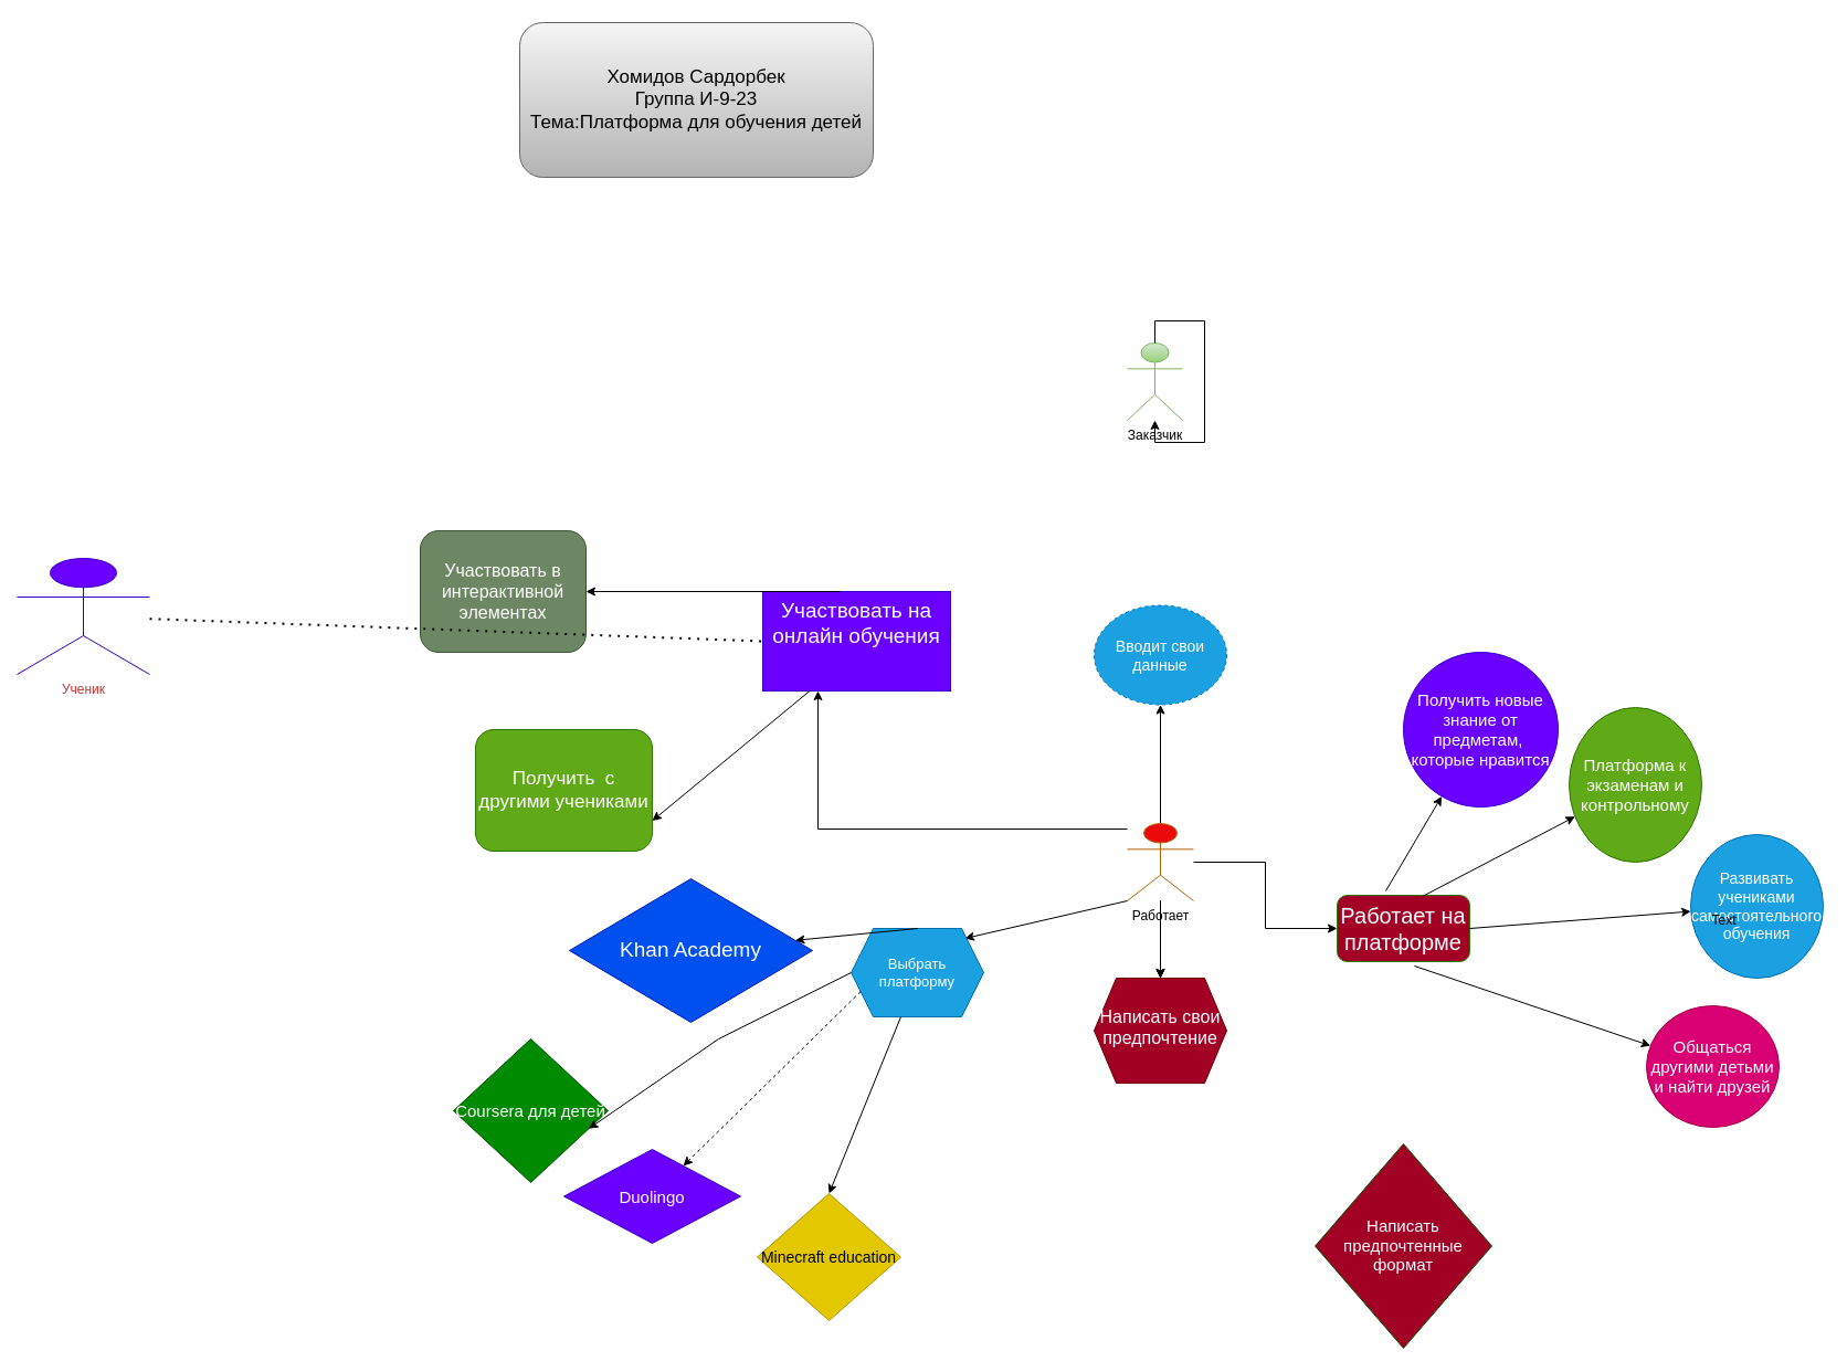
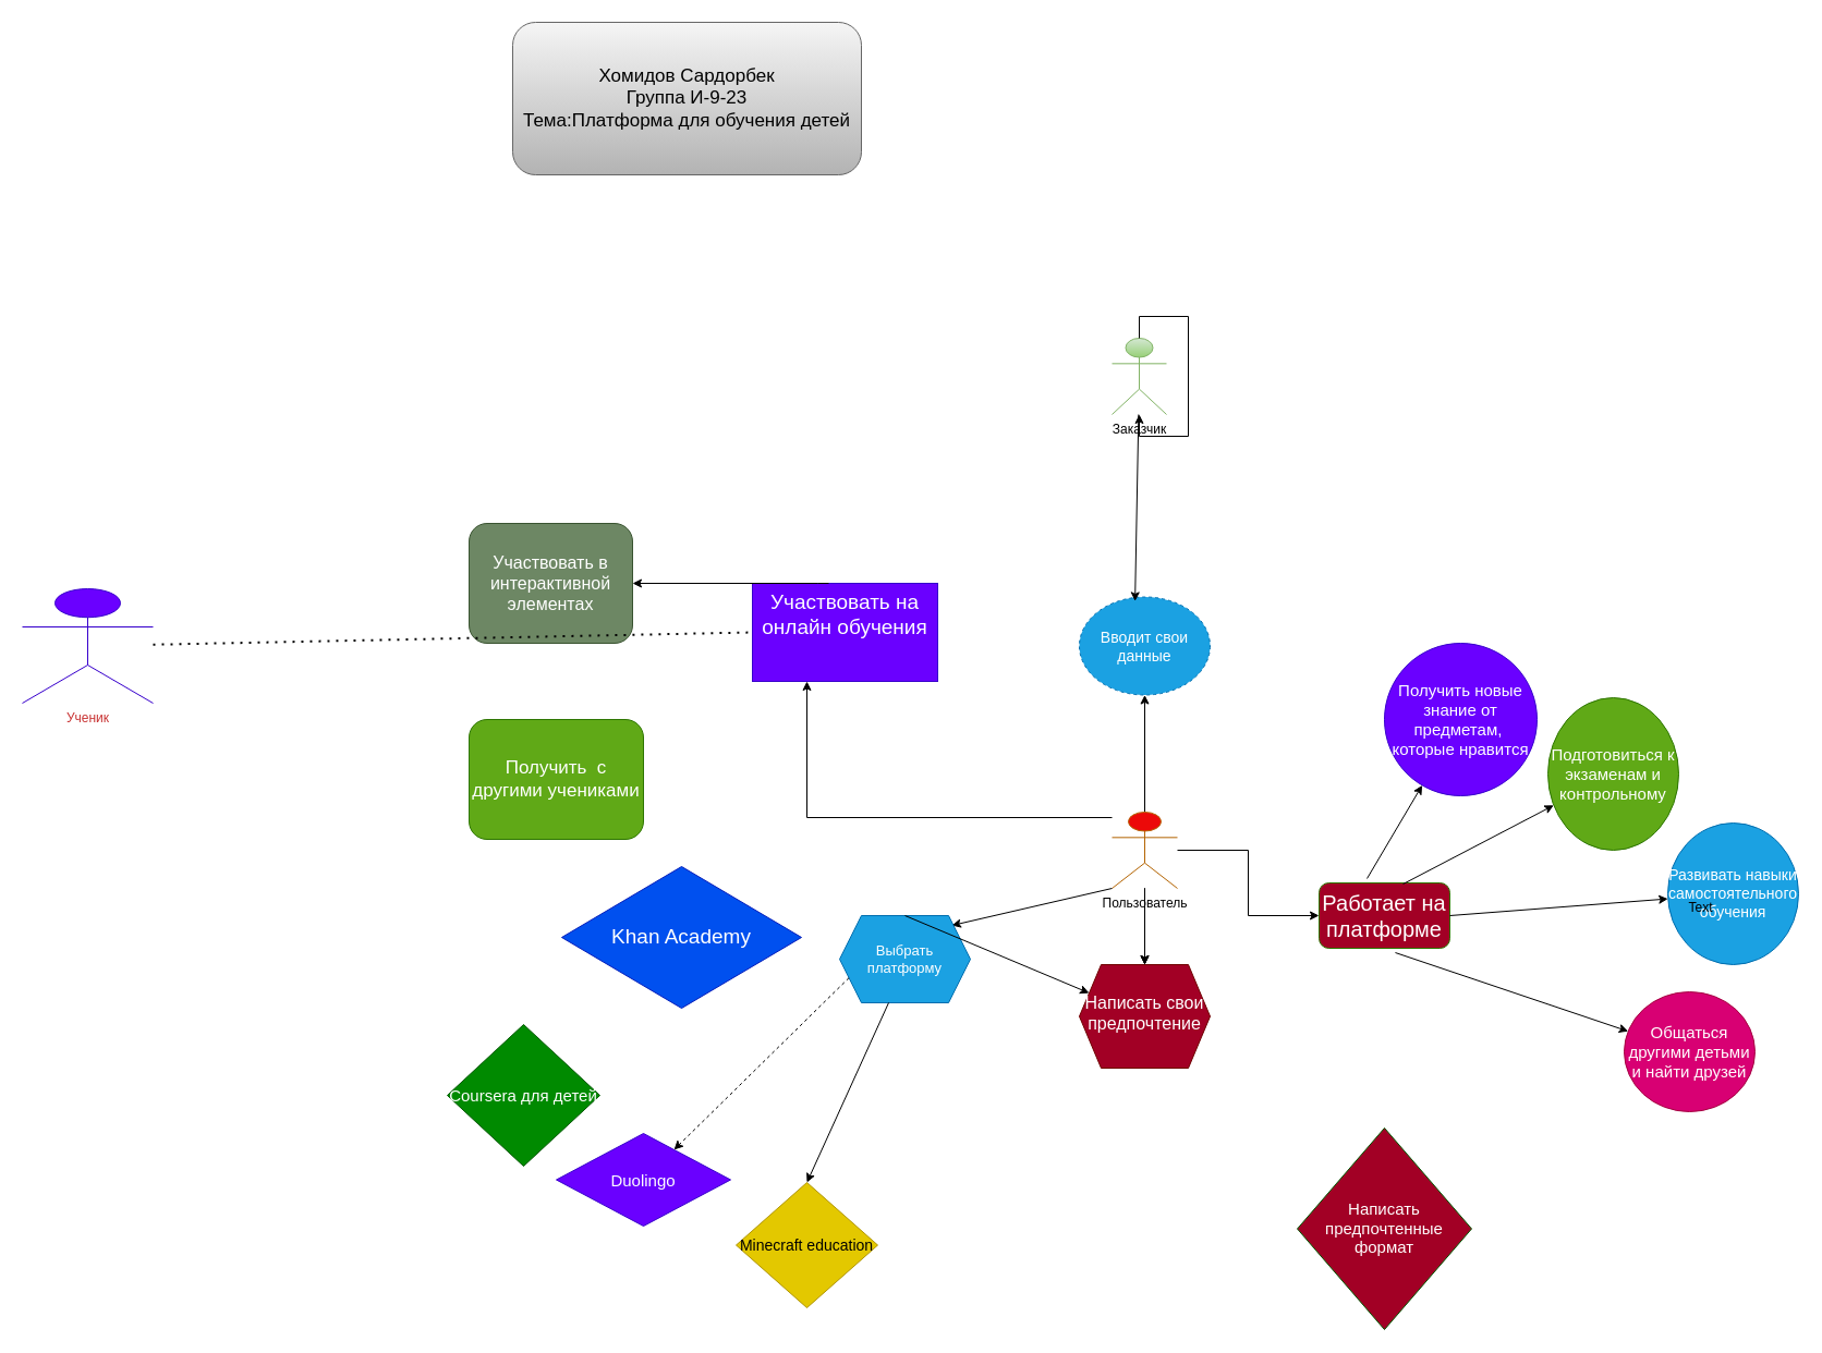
  <mxCell id="0" />
  <mxCell id="1" parent="0" />
  <mxCell id="2" value="Хомидов Сардорбек&lt;div style=&quot;font-size: 17px;&quot;&gt;Группа И-9-23&lt;/div&gt;&lt;div style=&quot;font-size: 17px;&quot;&gt;Тема:Платформа для обучения детей&lt;/div&gt;" style="rounded=1;whiteSpace=wrap;html=1;fillColor=#f5f5f5;gradientColor=#b3b3b3;strokeColor=#666666;fontSize=17;" parent="1" vertex="1"><mxGeometry x="470" y="20" width="320" height="140" as="geometry" /></mxCell>
  <mxCell id="3" value="" style="edgeStyle=orthogonalEdgeStyle;rounded=0;orthogonalLoop=1;jettySize=auto;html=1;entryX=0.5;entryY=1;entryDx=0;entryDy=0;" parent="1" source="9" target="10" edge="1"><mxGeometry relative="1" as="geometry"><mxPoint x="1050" y="665" as="targetPoint" /></mxGeometry></mxCell>
  <mxCell id="4" value="" style="edgeStyle=orthogonalEdgeStyle;rounded=0;orthogonalLoop=1;jettySize=auto;html=1;" parent="1" source="9" target="11" edge="1"><mxGeometry relative="1" as="geometry" /></mxCell>
  <mxCell id="5" value="" style="edgeStyle=orthogonalEdgeStyle;rounded=0;orthogonalLoop=1;jettySize=auto;html=1;" parent="1" source="9" target="12" edge="1"><mxGeometry relative="1" as="geometry" /></mxCell>
  <mxCell id="6" value="" style="edgeStyle=orthogonalEdgeStyle;rounded=0;orthogonalLoop=1;jettySize=auto;html=1;" parent="1" source="9" target="13" edge="1"><mxGeometry relative="1" as="geometry"><Array as="points"><mxPoint x="740" y="750" /></Array></mxGeometry></mxCell>
  <mxCell id="7" value="" style="edgeStyle=orthogonalEdgeStyle;rounded=0;orthogonalLoop=1;jettySize=auto;html=1;" parent="1" source="9" target="12" edge="1"><mxGeometry relative="1" as="geometry" /></mxCell>
  <mxCell id="8" value="" style="edgeStyle=orthogonalEdgeStyle;rounded=0;orthogonalLoop=1;jettySize=auto;html=1;" parent="1" source="9" target="12" edge="1"><mxGeometry relative="1" as="geometry" /></mxCell>
- <mxCell id="9" value="Работает&lt;div&gt;&lt;br&gt;&lt;/div&gt;" style="shape=umlActor;verticalLabelPosition=bottom;verticalAlign=top;html=1;outlineConnect=0;fillColor=#ec0909;strokeColor=#b46504;" parent="1" vertex="1"><mxGeometry x="1020" y="745" width="60" height="70" as="geometry" /></mxCell>
+ <mxCell id="9" value="Пользователь&lt;div&gt;&lt;br&gt;&lt;/div&gt;" style="shape=umlActor;verticalLabelPosition=bottom;verticalAlign=top;html=1;outlineConnect=0;fillColor=#ec0909;strokeColor=#b46504;" parent="1" vertex="1"><mxGeometry x="1020" y="745" width="60" height="70" as="geometry" /></mxCell>
  <mxCell id="10" value="&lt;span style=&quot;font-size: 14px;&quot;&gt;Вводит свои данные&lt;/span&gt;" style="ellipse;whiteSpace=wrap;html=1;fillColor=#1ba1e2;fontColor=#ffffff;strokeColor=#006EAF;dashed=1;" parent="1" vertex="1"><mxGeometry x="990" y="547.5" width="120" height="90" as="geometry" /></mxCell>
  <mxCell id="11" value="&lt;span style=&quot;font-size: 20px;&quot;&gt;Работает на платформе&lt;/span&gt;" style="rounded=1;whiteSpace=wrap;html=1;verticalAlign=top;fillColor=#a20025;fontColor=#ffffff;strokeColor=#2D7600;" parent="1" vertex="1"><mxGeometry x="1210" y="810" width="120" height="60" as="geometry" /></mxCell>
  <mxCell id="12" value="&lt;div style=&quot;&quot;&gt;&lt;font style=&quot;font-size: 16px;&quot;&gt;&lt;br&gt;&lt;/font&gt;&lt;/div&gt;&lt;div style=&quot;&quot;&gt;&lt;font style=&quot;font-size: 16px;&quot;&gt;Написать свои предпочтение&lt;/font&gt;&lt;/div&gt;" style="shape=hexagon;perimeter=hexagonPerimeter2;whiteSpace=wrap;html=1;fixedSize=1;verticalAlign=top;fillColor=#a20025;fontColor=#ffffff;strokeColor=#6F0000;" parent="1" vertex="1"><mxGeometry x="990" y="885" width="120" height="95" as="geometry" /></mxCell>
  <mxCell id="13" value="&lt;span style=&quot;font-size: 19px;&quot;&gt;Участвовать на онлайн обучения&lt;/span&gt;" style="whiteSpace=wrap;html=1;verticalAlign=top;fillColor=#6a00ff;fontColor=#ffffff;strokeColor=#3700CC;" parent="1" vertex="1"><mxGeometry x="690" y="535" width="170" height="90" as="geometry" /></mxCell>
  <mxCell id="14" value="" style="endArrow=classic;html=1;rounded=0;exitX=0;exitY=1;exitDx=0;exitDy=0;exitPerimeter=0;entryX=0.858;entryY=0.113;entryDx=0;entryDy=0;entryPerimeter=0;" parent="1" source="9" target="15" edge="1"><mxGeometry width="50" height="50" relative="1" as="geometry"><mxPoint x="1010" y="800" as="sourcePoint" /><mxPoint x="960" y="860" as="targetPoint" /></mxGeometry></mxCell>
  <mxCell id="15" value="&lt;span style=&quot;font-size: 13px;&quot;&gt;Выбрать платформу&lt;/span&gt;" style="shape=hexagon;perimeter=hexagonPerimeter2;whiteSpace=wrap;html=1;fixedSize=1;fillColor=#1ba1e2;fontColor=#ffffff;strokeColor=#006EAF;" parent="1" vertex="1"><mxGeometry x="770" y="840" width="120" height="80" as="geometry" /></mxCell>
  <mxCell id="16" value="Заказчик" style="shape=umlActor;verticalLabelPosition=bottom;verticalAlign=top;html=1;outlineConnect=0;fillColor=#d5e8d4;gradientColor=#97d077;strokeColor=#82b366;" parent="1" vertex="1"><mxGeometry x="1020" y="310" width="50" height="70" as="geometry" /></mxCell>
+ <mxCell id="17" value="" style="endArrow=classic;html=1;rounded=0;entryX=0.426;entryY=0.043;entryDx=0;entryDy=0;entryPerimeter=0;" parent="1" source="16" target="10" edge="1"><mxGeometry width="50" height="50" relative="1" as="geometry"><mxPoint x="1030" y="340" as="sourcePoint" /><mxPoint x="1022.5" y="450" as="targetPoint" /></mxGeometry></mxCell>
  <mxCell id="18" value="" style="endArrow=classic;html=1;rounded=0;exitX=1;exitY=0.5;exitDx=0;exitDy=0;" parent="1" source="11" target="24" edge="1"><mxGeometry width="50" height="50" relative="1" as="geometry"><mxPoint x="1220" y="740" as="sourcePoint" /><mxPoint x="1370" y="600" as="targetPoint" /></mxGeometry></mxCell>
  <mxCell id="19" value="" style="endArrow=classic;html=1;rounded=0;exitX=0.642;exitY=0.017;exitDx=0;exitDy=0;exitPerimeter=0;" parent="1" source="11" target="23" edge="1"><mxGeometry width="50" height="50" relative="1" as="geometry"><mxPoint x="1420" y="780" as="sourcePoint" /><mxPoint x="1360" y="540" as="targetPoint" /></mxGeometry></mxCell>
  <mxCell id="20" value="" style="endArrow=classic;html=1;rounded=0;exitX=0.367;exitY=-0.067;exitDx=0;exitDy=0;exitPerimeter=0;" parent="1" source="11" target="22" edge="1"><mxGeometry width="50" height="50" relative="1" as="geometry"><mxPoint x="1380" y="770" as="sourcePoint" /><mxPoint x="1260" y="540" as="targetPoint" /></mxGeometry></mxCell>
  <mxCell id="21" value="" style="endArrow=classic;html=1;rounded=0;exitX=0.583;exitY=1.067;exitDx=0;exitDy=0;exitPerimeter=0;" parent="1" source="11" target="25" edge="1"><mxGeometry width="50" height="50" relative="1" as="geometry"><mxPoint x="1280" y="710" as="sourcePoint" /><mxPoint x="1380" y="650" as="targetPoint" /></mxGeometry></mxCell>
  <mxCell id="22" value="&lt;font style=&quot;font-size: 15px;&quot;&gt;Получить новые знание от предметам,&amp;nbsp; которые нравится&lt;/font&gt;" style="ellipse;whiteSpace=wrap;html=1;fillColor=#6a00ff;fontColor=#ffffff;strokeColor=#3700CC;" parent="1" vertex="1"><mxGeometry x="1270" y="590" width="140" height="140" as="geometry" /></mxCell>
- <mxCell id="23" value="&lt;font style=&quot;font-size: 15px;&quot;&gt;Платформа к экзаменам и контрольному&lt;/font&gt;" style="ellipse;whiteSpace=wrap;html=1;fillColor=#60a917;fontColor=#ffffff;strokeColor=#2D7600;" parent="1" vertex="1"><mxGeometry x="1420" y="640" width="120" height="140" as="geometry" /></mxCell>
- <mxCell id="24" value="&lt;font style=&quot;font-size: 14px;&quot;&gt;Развивать учениками самостоятельного обучения&lt;/font&gt;" style="ellipse;whiteSpace=wrap;html=1;fillColor=#1ba1e2;fontColor=#ffffff;strokeColor=#006EAF;" parent="1" vertex="1"><mxGeometry x="1530" y="755" width="120" height="130" as="geometry" /></mxCell>
+ <mxCell id="23" value="&lt;font style=&quot;font-size: 15px;&quot;&gt;Подготовиться к экзаменам и контрольному&lt;/font&gt;" style="ellipse;whiteSpace=wrap;html=1;fillColor=#60a917;fontColor=#ffffff;strokeColor=#2D7600;" parent="1" vertex="1"><mxGeometry x="1420" y="640" width="120" height="140" as="geometry" /></mxCell>
+ <mxCell id="24" value="&lt;font style=&quot;font-size: 14px;&quot;&gt;Развивать навыки самостоятельного обучения&lt;/font&gt;" style="ellipse;whiteSpace=wrap;html=1;fillColor=#1ba1e2;fontColor=#ffffff;strokeColor=#006EAF;" parent="1" vertex="1"><mxGeometry x="1530" y="755" width="120" height="130" as="geometry" /></mxCell>
  <mxCell id="25" value="&lt;font style=&quot;font-size: 15px;&quot;&gt;Общаться другими детьми и найти друзей&lt;/font&gt;" style="ellipse;whiteSpace=wrap;html=1;fillColor=#d80073;fontColor=#ffffff;strokeColor=#A50040;" parent="1" vertex="1"><mxGeometry x="1490" y="910" width="120" height="110" as="geometry" /></mxCell>
  <mxCell id="26" value="&lt;p style=&quot;line-height: 130%;&quot;&gt;&lt;font style=&quot;font-size: 15px;&quot;&gt;Написать предпочтенные формат&lt;/font&gt;&lt;/p&gt;" style="rhombus;whiteSpace=wrap;html=1;fillColor=#a20025;fontColor=#ffffff;strokeColor=#005700;" parent="1" vertex="1"><mxGeometry x="1190" y="1035" width="160" height="185" as="geometry" /></mxCell>
  <mxCell id="27" value="Khan Academy" style="rhombus;whiteSpace=wrap;html=1;fillColor=#0050ef;fontColor=#ffffff;strokeColor=#001DBC;fontSize=19;" parent="1" vertex="1"><mxGeometry x="515" y="795" width="220" height="130" as="geometry" /></mxCell>
  <mxCell id="28" value="&lt;font style=&quot;font-size: 15px;&quot;&gt;Coursera для детей&lt;/font&gt;" style="rhombus;whiteSpace=wrap;html=1;fillColor=#008a00;fontColor=#ffffff;strokeColor=#005700;" parent="1" vertex="1"><mxGeometry x="410" y="940" width="140" height="130" as="geometry" /></mxCell>
  <mxCell id="29" value="&lt;font style=&quot;font-size: 15px;&quot;&gt;Duolingo&lt;/font&gt;" style="rhombus;whiteSpace=wrap;html=1;fillColor=#6a00ff;fontColor=#ffffff;strokeColor=#3700CC;" parent="1" vertex="1"><mxGeometry x="510" y="1040" width="160" height="85" as="geometry" /></mxCell>
- <mxCell id="30" value="&lt;font style=&quot;font-size: 14px;&quot;&gt;Minecraft education&lt;/font&gt;" style="rhombus;whiteSpace=wrap;html=1;fillColor=#e3c800;fontColor=#000000;strokeColor=#B09500;" parent="1" vertex="1"><mxGeometry x="685" y="1080" width="130" height="115" as="geometry" /></mxCell>
+ <mxCell id="30" value="&lt;font style=&quot;font-size: 14px;&quot;&gt;Minecraft education&lt;/font&gt;" style="rhombus;whiteSpace=wrap;html=1;fillColor=#e3c800;fontColor=#000000;strokeColor=#B09500;" parent="1" vertex="1"><mxGeometry x="675" y="1085" width="130" height="115" as="geometry" /></mxCell>
  <mxCell id="31" value="" style="endArrow=classic;html=1;rounded=0;exitX=0.375;exitY=1;exitDx=0;exitDy=0;entryX=0.5;entryY=0;entryDx=0;entryDy=0;" parent="1" source="15" target="30" edge="1"><mxGeometry width="50" height="50" relative="1" as="geometry"><mxPoint x="1020" y="970" as="sourcePoint" /><mxPoint x="1070" y="920" as="targetPoint" /></mxGeometry></mxCell>
  <mxCell id="32" value="" style="endArrow=classic;html=1;rounded=0;exitX=0;exitY=0.75;exitDx=0;exitDy=0;dashed=1;" parent="1" source="15" target="29" edge="1"><mxGeometry width="50" height="50" relative="1" as="geometry"><mxPoint x="790" y="830" as="sourcePoint" /><mxPoint x="780" y="885" as="targetPoint" /></mxGeometry></mxCell>
- <mxCell id="33" value="" style="endArrow=classic;html=1;rounded=0;exitX=0;exitY=0.5;exitDx=0;exitDy=0;entryX=0.875;entryY=0.625;entryDx=0;entryDy=0;entryPerimeter=0;" parent="1" source="15" target="28" edge="1"><mxGeometry width="50" height="50" relative="1" as="geometry"><mxPoint x="1020" y="970" as="sourcePoint" /><mxPoint x="1070" y="920" as="targetPoint" /><Array as="points"><mxPoint x="650" y="940" /></Array></mxGeometry></mxCell>
- <mxCell id="34" value="" style="endArrow=classic;html=1;rounded=0;exitX=0.5;exitY=0;exitDx=0;exitDy=0;" parent="1" source="15" target="27" edge="1"><mxGeometry width="50" height="50" relative="1" as="geometry"><mxPoint x="1020" y="970" as="sourcePoint" /><mxPoint x="1070" y="920" as="targetPoint" /></mxGeometry></mxCell>
- <mxCell id="35" value="&lt;font style=&quot;font-size: 16px;&quot;&gt;Участвовать в интерактивной элементах&lt;/font&gt;" style="rounded=1;whiteSpace=wrap;html=1;fillColor=#6d8764;fontColor=#ffffff;strokeColor=#3A5431;" parent="1" vertex="1"><mxGeometry x="380" y="480" width="150" height="110" as="geometry" /></mxCell>
+ <mxCell id="34" value="" style="endArrow=classic;html=1;rounded=0;exitX=0.5;exitY=0;exitDx=0;exitDy=0;" parent="1" source="15" target="12" edge="1"><mxGeometry width="50" height="50" relative="1" as="geometry"><mxPoint x="1020" y="970" as="sourcePoint" /><mxPoint x="1070" y="920" as="targetPoint" /></mxGeometry></mxCell>
+ <mxCell id="35" value="&lt;font style=&quot;font-size: 16px;&quot;&gt;Участвовать в интерактивной элементах&lt;/font&gt;" style="rounded=1;whiteSpace=wrap;html=1;fillColor=#6d8764;fontColor=#ffffff;strokeColor=#3A5431;" parent="1" vertex="1"><mxGeometry x="430" y="480" width="150" height="110" as="geometry" /></mxCell>
  <mxCell id="36" value="&lt;font style=&quot;font-size: 17px;&quot;&gt;Получить&amp;nbsp; с другими учениками&lt;/font&gt;" style="rounded=1;whiteSpace=wrap;html=1;fillColor=#60a917;fontColor=#ffffff;strokeColor=#2D7600;" parent="1" vertex="1"><mxGeometry x="430" y="660" width="160" height="110" as="geometry" /></mxCell>
  <mxCell id="37" value="" style="endArrow=classic;html=1;rounded=0;exitX=0.412;exitY=0;exitDx=0;exitDy=0;entryX=1;entryY=0.5;entryDx=0;entryDy=0;exitPerimeter=0;" parent="1" source="13" target="35" edge="1"><mxGeometry width="50" height="50" relative="1" as="geometry"><mxPoint x="1010" y="710" as="sourcePoint" /><mxPoint x="1060" y="660" as="targetPoint" /><Array as="points"><mxPoint x="750" y="535" /></Array></mxGeometry></mxCell>
- <mxCell id="38" value="" style="endArrow=classic;html=1;rounded=0;exitX=0.25;exitY=1;exitDx=0;exitDy=0;entryX=1;entryY=0.75;entryDx=0;entryDy=0;" parent="1" source="13" target="36" edge="1"><mxGeometry width="50" height="50" relative="1" as="geometry"><mxPoint x="1010" y="710" as="sourcePoint" /><mxPoint x="1060" y="660" as="targetPoint" /></mxGeometry></mxCell>
- <mxCell id="39" value="Ученик" style="shape=umlActor;verticalLabelPosition=bottom;verticalAlign=top;html=1;outlineConnect=0;fillColor=#6a00ff;fontColor=#c83232;strokeColor=#3700CC;" parent="1" vertex="1"><mxGeometry x="15" y="505" width="120" height="105" as="geometry" /></mxCell>
+ <mxCell id="39" value="Ученик" style="shape=umlActor;verticalLabelPosition=bottom;verticalAlign=top;html=1;outlineConnect=0;fillColor=#6a00ff;fontColor=#c83232;strokeColor=#3700CC;" parent="1" vertex="1"><mxGeometry x="20" y="540" width="120" height="105" as="geometry" /></mxCell>
  <mxCell id="40" value="" style="endArrow=none;dashed=1;html=1;dashPattern=1 3;strokeWidth=2;rounded=0;entryX=0;entryY=0.5;entryDx=0;entryDy=0;" parent="1" source="39" target="13" edge="1"><mxGeometry width="50" height="50" relative="1" as="geometry"><mxPoint x="340" y="680" as="sourcePoint" /><mxPoint x="390" y="630" as="targetPoint" /></mxGeometry></mxCell>
  <mxCell id="41" style="edgeStyle=orthogonalEdgeStyle;rounded=0;orthogonalLoop=1;jettySize=auto;html=1;exitX=0.5;exitY=0;exitDx=0;exitDy=0;exitPerimeter=0;" edge="1" parent="1" source="16" target="16"><mxGeometry relative="1" as="geometry" /></mxCell>
  <mxCell id="42" value="Text" style="text;html=1;align=center;verticalAlign=middle;resizable=0;points=[];autosize=1;strokeColor=none;fillColor=none;" vertex="1" parent="1"><mxGeometry x="1535" y="818" width="50" height="30" as="geometry" /></mxCell>
